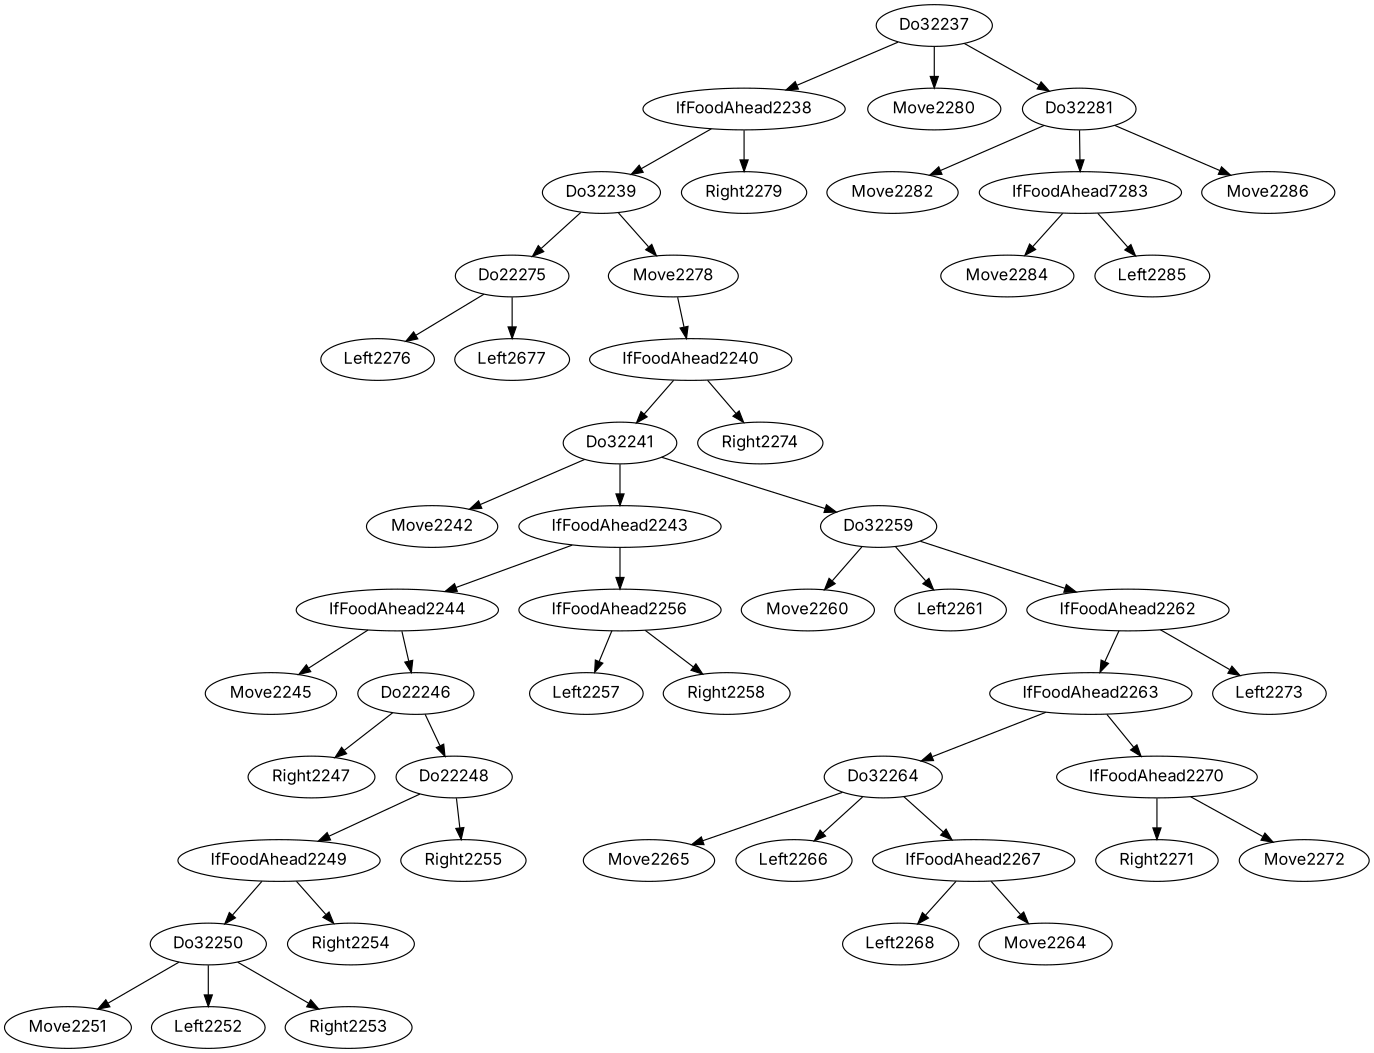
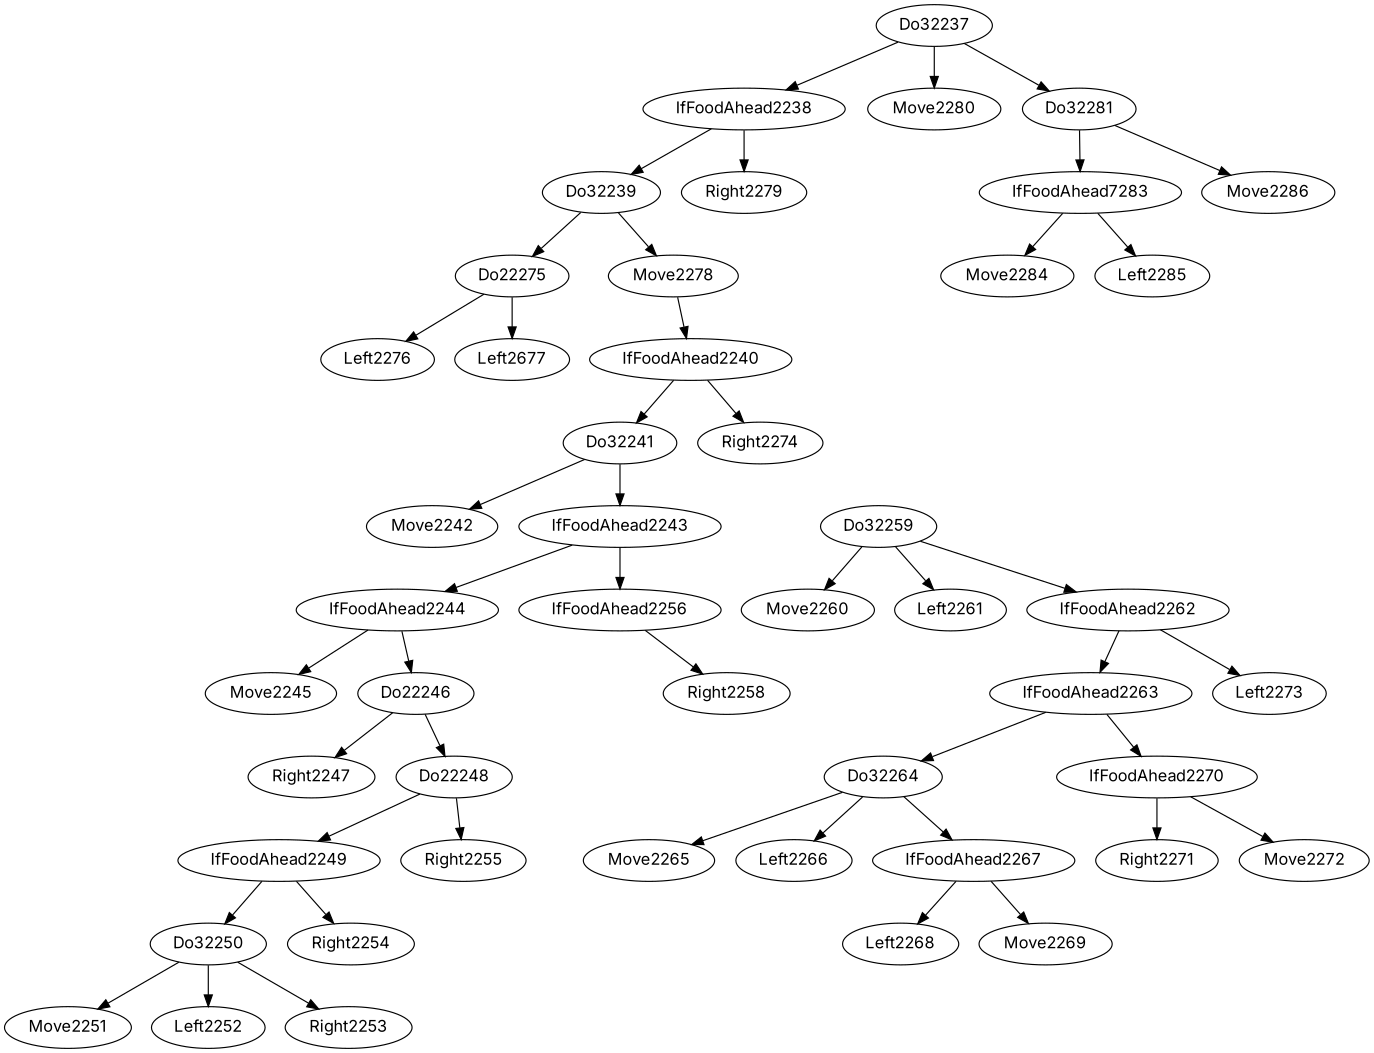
  digraph {
    fontname=Inter
    node [fontname=Inter]
    edge [fontname=Inter]
    Do32241
    Move2242
    IfFoodAhead2243
    Do32259
    IfFoodAhead2244
    IfFoodAhead2256
    Move2260
    Left2261
    IfFoodAhead2262
    Move2245
    Do22246
    Right2247
    Do22248
    IfFoodAhead2249
    Right2255
    Do32250
    Move2251
    Left2252
    Right2253
    Right2254
-   Left2257
    Right2258
    IfFoodAhead2263
    Left2273
    Do32264
    Move2265
    Left2266
    IfFoodAhead2267
    Left2268
-   Move2269 [label=Move2264]
+   Move2269
    IfFoodAhead2270
    Right2271
    Move2272
    IfFoodAhead2240
    Right2274
    Do32239
    Do22275
    Move2278
    Left2276
    n40 [label=Left2677]
    IfFoodAhead2238
    Right2279
    Do32237
    Move2280
    Do32281
-   Move2282
    n47 [label=IfFoodAhead7283]
    Move2286
    Move2284
    Left2285
    Do32241 -> Move2242
    Do32241 -> IfFoodAhead2243
-   Do32241 -> Do32259
    IfFoodAhead2243 -> IfFoodAhead2244
    IfFoodAhead2243 -> IfFoodAhead2256
    Do32259 -> Move2260
    Do32259 -> Left2261
    Do32259 -> IfFoodAhead2262
    IfFoodAhead2244 -> Move2245
    IfFoodAhead2244 -> Do22246
-   IfFoodAhead2256 -> Left2257
    IfFoodAhead2256 -> Right2258
    IfFoodAhead2262 -> IfFoodAhead2263
    IfFoodAhead2262 -> Left2273
    Do22246 -> Right2247
    Do22246 -> Do22248
    Do22248 -> IfFoodAhead2249
    Do22248 -> Right2255
    IfFoodAhead2249 -> Do32250
    IfFoodAhead2249 -> Right2254
    Do32250 -> Move2251
    Do32250 -> Left2252
    Do32250 -> Right2253
    IfFoodAhead2263 -> Do32264
    IfFoodAhead2263 -> IfFoodAhead2270
    Do32264 -> Move2265
    Do32264 -> Left2266
    Do32264 -> IfFoodAhead2267
    IfFoodAhead2267 -> Left2268
    IfFoodAhead2267 -> Move2269
    IfFoodAhead2270 -> Right2271
    IfFoodAhead2270 -> Move2272
    IfFoodAhead2240 -> Do32241
    IfFoodAhead2240 -> Right2274
    Do32239 -> Do22275
    Do32239 -> Move2278
    Do22275 -> Left2276
    Do22275 -> n40
    Move2278 -> IfFoodAhead2240
    IfFoodAhead2238 -> Do32239
    IfFoodAhead2238 -> Right2279
    Do32237 -> IfFoodAhead2238
    Do32237 -> Move2280
    Do32237 -> Do32281
-   Do32281 -> Move2282
    Do32281 -> n47
    Do32281 -> Move2286
    n47 -> Move2284
    n47 -> Left2285
  }
